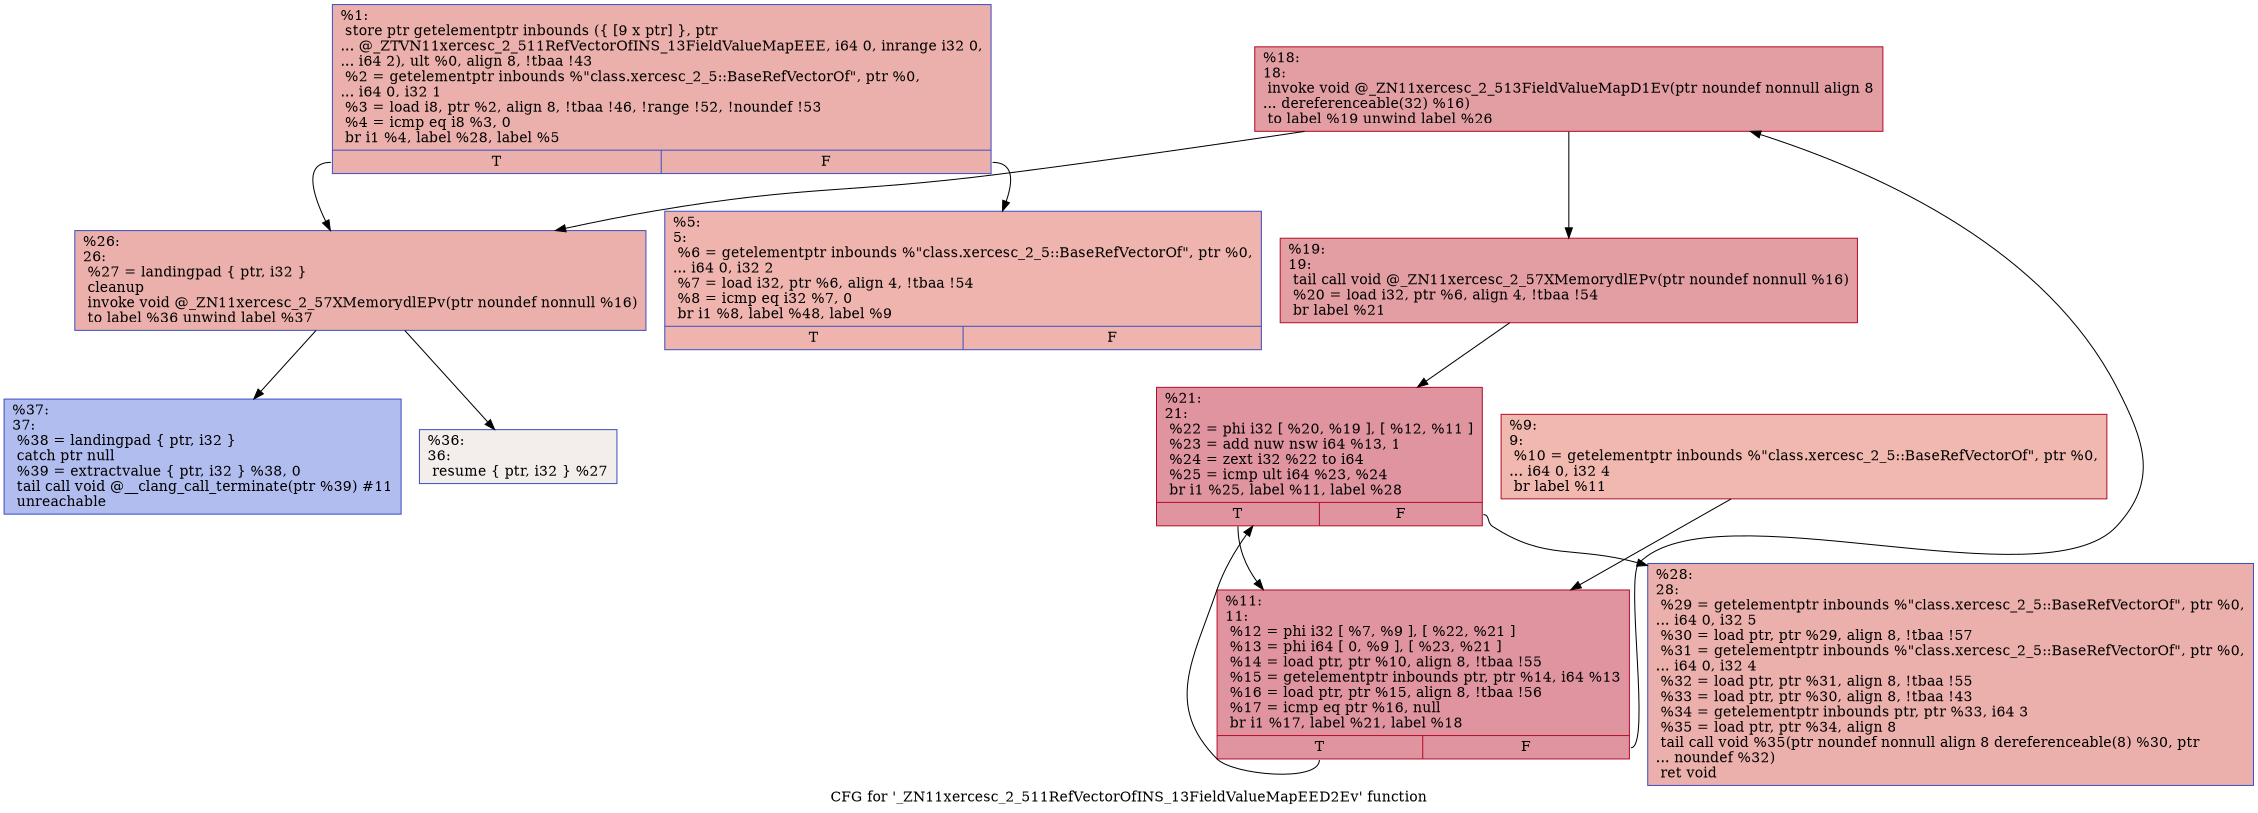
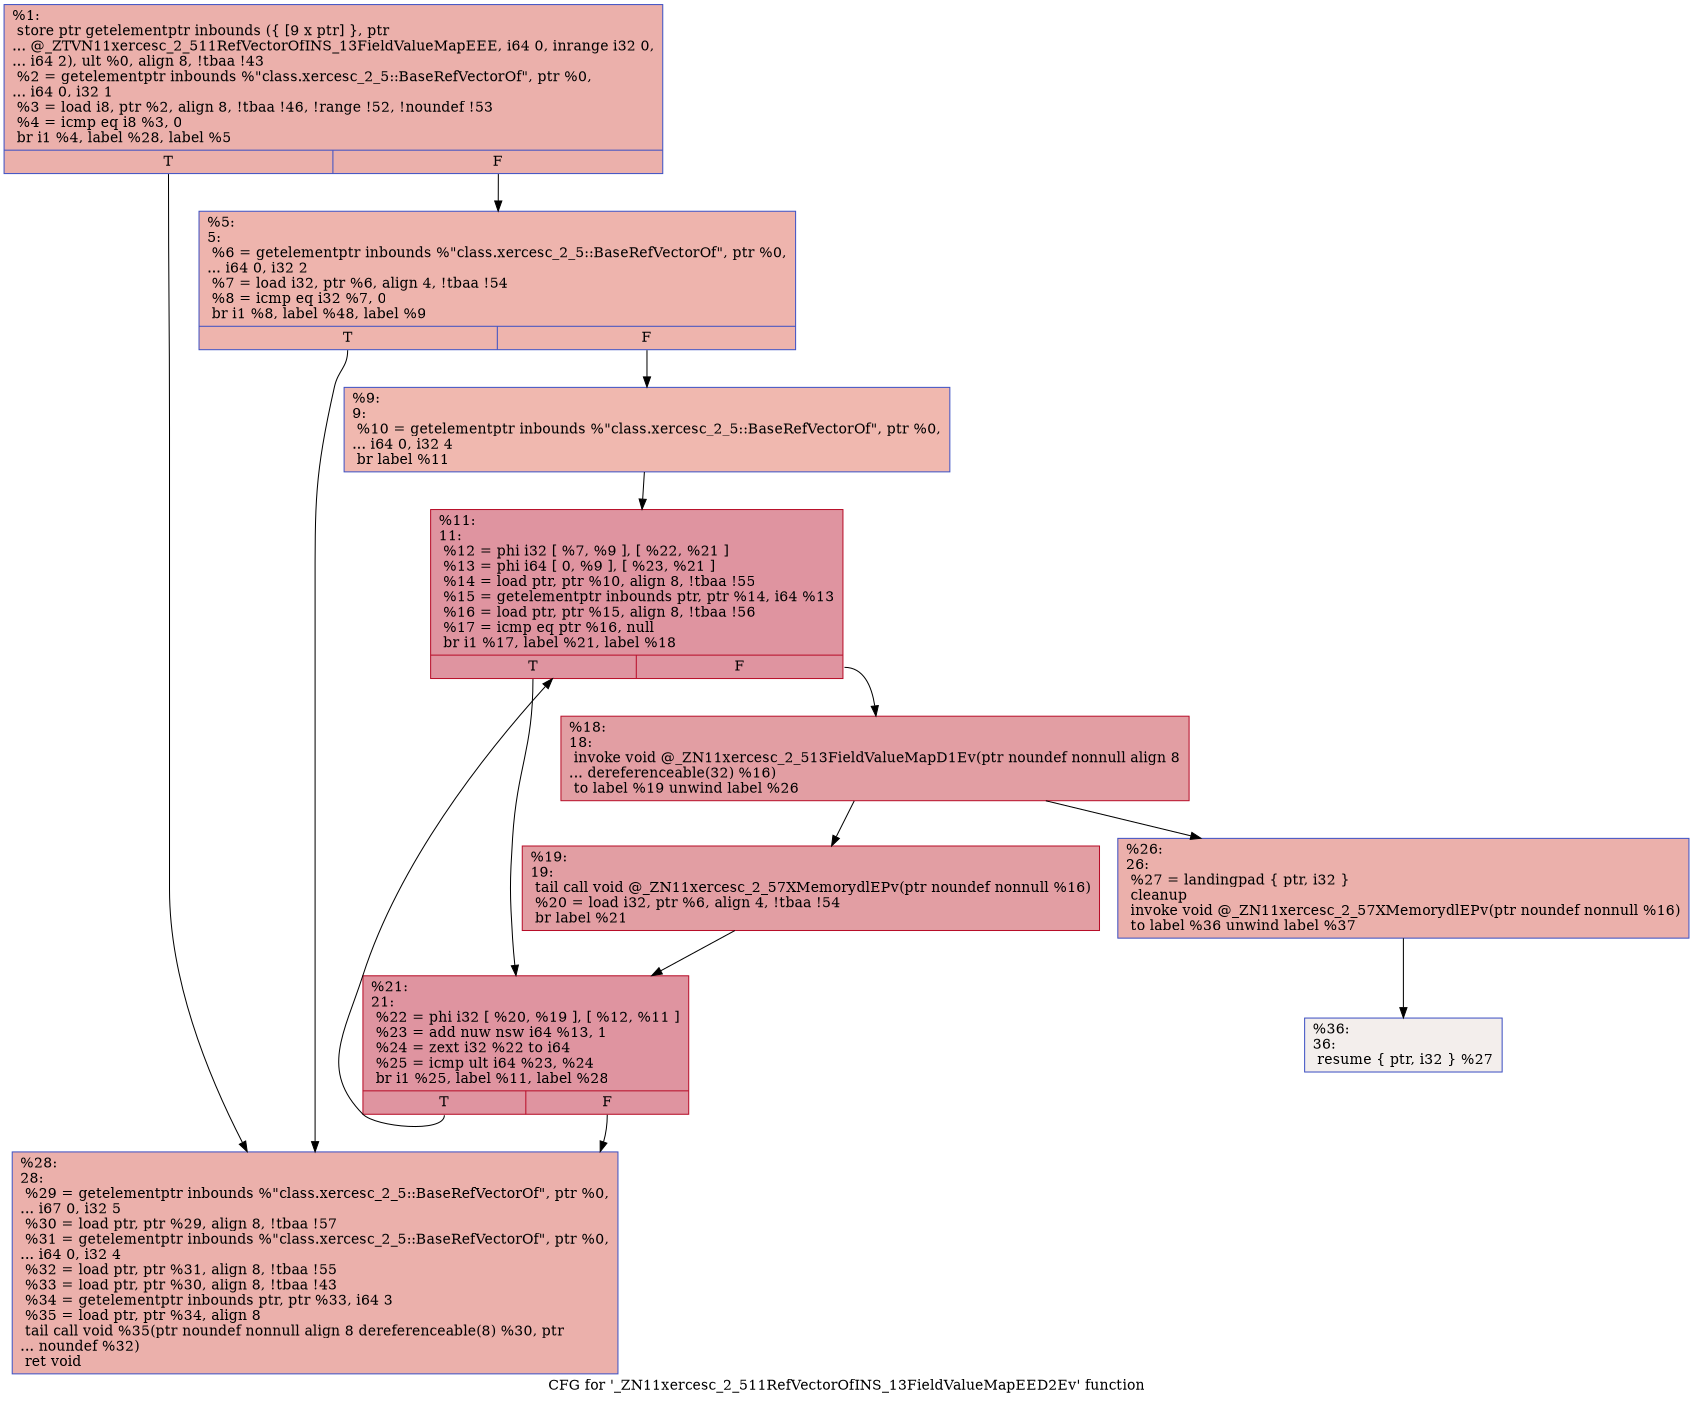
  digraph {
    label="CFG for '_ZN11xercesc_2_511RefVectorOfINS_13FieldValueMapEED2Ev' function"
    node [color="#3d50c3ff" fillcolor="#d24b4070" shape=record style=filled]
    n1 [label="{%1:\l  store ptr getelementptr inbounds (\{ [9 x ptr] \}, ptr\l... @_ZTVN11xercesc_2_511RefVectorOfINS_13FieldValueMapEEE, i64 0, inrange i32 0,\l... i64 2), ult %0, align 8, !tbaa !43\l  %2 = getelementptr inbounds %\"class.xercesc_2_5::BaseRefVectorOf\", ptr %0,\l... i64 0, i32 1\l  %3 = load i8, ptr %2, align 8, !tbaa !46, !range !52, !noundef !53\l  %4 = icmp eq i8 %3, 0\l  br i1 %4, label %28, label %5\l|{<s0>T|<s1>F}}"]
-   n2 [label="{%28:\l28:                                               \l  %29 = getelementptr inbounds %\"class.xercesc_2_5::BaseRefVectorOf\", ptr %0,\l... i64 0, i32 5\l  %30 = load ptr, ptr %29, align 8, !tbaa !57\l  %31 = getelementptr inbounds %\"class.xercesc_2_5::BaseRefVectorOf\", ptr %0,\l... i64 0, i32 4\l  %32 = load ptr, ptr %31, align 8, !tbaa !55\l  %33 = load ptr, ptr %30, align 8, !tbaa !43\l  %34 = getelementptr inbounds ptr, ptr %33, i64 3\l  %35 = load ptr, ptr %34, align 8\l  tail call void %35(ptr noundef nonnull align 8 dereferenceable(8) %30, ptr\l... noundef %32)\l  ret void\l}"]
+   n2 [label="{%28:\l28:                                               \l  %29 = getelementptr inbounds %\"class.xercesc_2_5::BaseRefVectorOf\", ptr %0,\l... i67 0, i32 5\l  %30 = load ptr, ptr %29, align 8, !tbaa !57\l  %31 = getelementptr inbounds %\"class.xercesc_2_5::BaseRefVectorOf\", ptr %0,\l... i64 0, i32 4\l  %32 = load ptr, ptr %31, align 8, !tbaa !55\l  %33 = load ptr, ptr %30, align 8, !tbaa !43\l  %34 = getelementptr inbounds ptr, ptr %33, i64 3\l  %35 = load ptr, ptr %34, align 8\l  tail call void %35(ptr noundef nonnull align 8 dereferenceable(8) %30, ptr\l... noundef %32)\l  ret void\l}"]
    n3 [fillcolor="#d8564670" label="{%5:\l5:                                                \l  %6 = getelementptr inbounds %\"class.xercesc_2_5::BaseRefVectorOf\", ptr %0,\l... i64 0, i32 2\l  %7 = load i32, ptr %6, align 4, !tbaa !54\l  %8 = icmp eq i32 %7, 0\l  br i1 %8, label %48, label %9\l|{<s0>T|<s1>F}}"]
-   n4 [color="#b70d28ff" fillcolor="#dc5d4a70" label="{%9:\l9:                                                \l  %10 = getelementptr inbounds %\"class.xercesc_2_5::BaseRefVectorOf\", ptr %0,\l... i64 0, i32 4\l  br label %11\l}"]
+   n4 [fillcolor="#dc5d4a70" label="{%9:\l9:                                                \l  %10 = getelementptr inbounds %\"class.xercesc_2_5::BaseRefVectorOf\", ptr %0,\l... i64 0, i32 4\l  br label %11\l}"]
    n5 [color="#b70d28ff" fillcolor="#b70d2870" label="{%11:\l11:                                               \l  %12 = phi i32 [ %7, %9 ], [ %22, %21 ]\l  %13 = phi i64 [ 0, %9 ], [ %23, %21 ]\l  %14 = load ptr, ptr %10, align 8, !tbaa !55\l  %15 = getelementptr inbounds ptr, ptr %14, i64 %13\l  %16 = load ptr, ptr %15, align 8, !tbaa !56\l  %17 = icmp eq ptr %16, null\l  br i1 %17, label %21, label %18\l|{<s0>T|<s1>F}}"]
    n6 [color="#b70d28ff" fillcolor="#b70d2870" label="{%21:\l21:                                               \l  %22 = phi i32 [ %20, %19 ], [ %12, %11 ]\l  %23 = add nuw nsw i64 %13, 1\l  %24 = zext i32 %22 to i64\l  %25 = icmp ult i64 %23, %24\l  br i1 %25, label %11, label %28\l|{<s0>T|<s1>F}}"]
    n7 [color="#b70d28ff" fillcolor="#be242e70" label="{%18:\l18:                                               \l  invoke void @_ZN11xercesc_2_513FieldValueMapD1Ev(ptr noundef nonnull align 8\l... dereferenceable(32) %16)\l          to label %19 unwind label %26\l}"]
    n8 [color="#b70d28ff" fillcolor="#be242e70" label="{%19:\l19:                                               \l  tail call void @_ZN11xercesc_2_57XMemorydlEPv(ptr noundef nonnull %16)\l  %20 = load i32, ptr %6, align 4, !tbaa !54\l  br label %21\l}"]
    n9 [label="{%26:\l26:                                               \l  %27 = landingpad \{ ptr, i32 \}\l          cleanup\l  invoke void @_ZN11xercesc_2_57XMemorydlEPv(ptr noundef nonnull %16)\l          to label %36 unwind label %37\l}"]
    n10 [fillcolor="#e3d9d370" label="{%36:\l36:                                               \l  resume \{ ptr, i32 \} %27\l}"]
-   n11 [fillcolor="#4f69d970" label="{%37:\l37:                                               \l  %38 = landingpad \{ ptr, i32 \}\l          catch ptr null\l  %39 = extractvalue \{ ptr, i32 \} %38, 0\l  tail call void @__clang_call_terminate(ptr %39) #11\l  unreachable\l}"]
-   n1 -> n9 [tailport=s0]
+   n1 -> n2 [tailport=s0]
    n1 -> n3 [tailport=s1]
+   n3 -> n2 [tailport=s0]
+   n3 -> n4 [tailport=s1]
    n4 -> n5
    n5 -> n6 [tailport=s0]
    n5 -> n7 [tailport=s1]
    n6 -> n2 [tailport=s1]
    n6 -> n5 [tailport=s0]
    n7 -> n8
    n7 -> n9
    n8 -> n6
    n9 -> n10
-   n9 -> n11
  }
